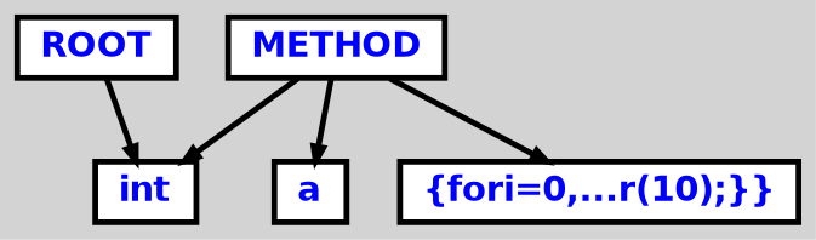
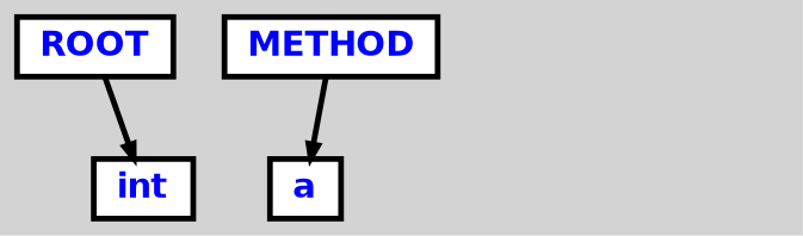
  digraph {
    bgcolor=lightgrey
    ordering=out
    ranksep=.4
    node [color=black fillcolor=white fixedsize=false fontcolor=blue fontname="Helvetica-bold" fontsize=12 shape=box style="filled, solid, bold"]
    edge [arrowsize=.5 color=black style=bold]
    n1 [height=.25 label=ROOT width=.25]
    n2 [height=.25 label=int width=.25]
    n3 [height=.25 label=METHOD width=.25]
    n4 [height=.25 label=a width=.25]
-   n5 [height=.25 label="{fori=0,...r(10);}}" width=.25]
    n1 -> n2
-   n3 -> n2
    n3 -> n4
-   n3 -> n5
  }
